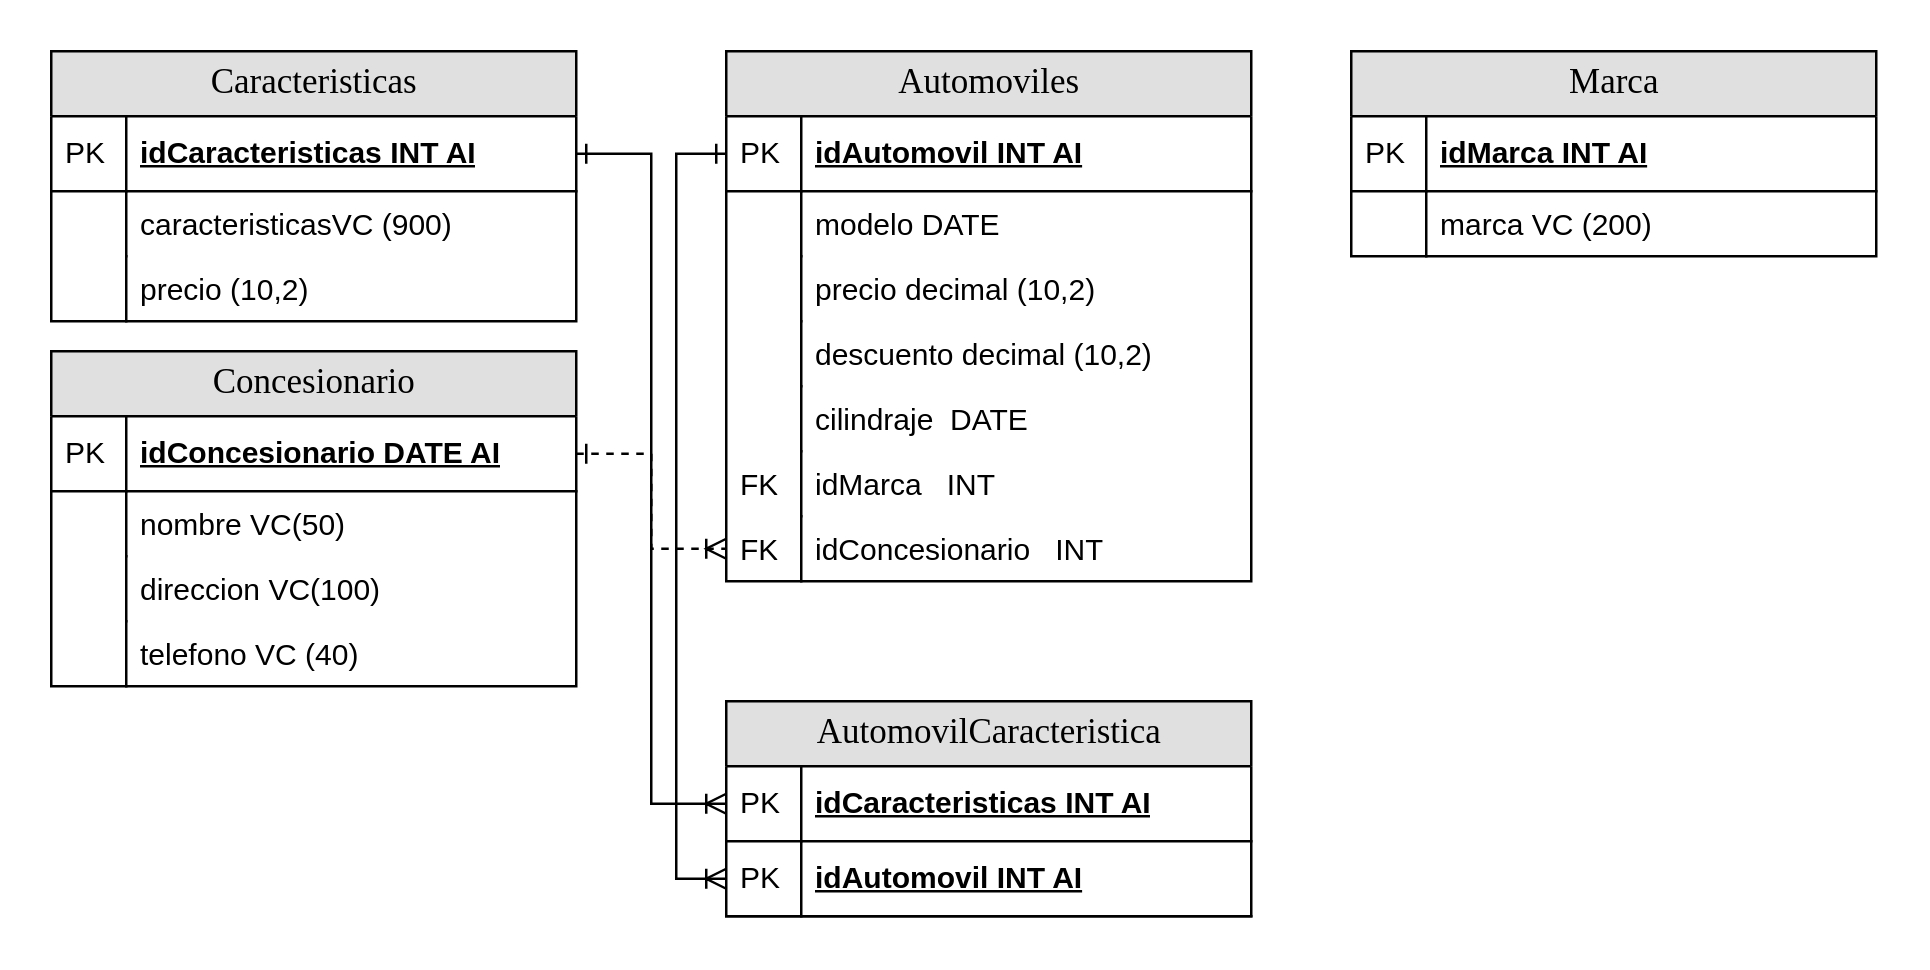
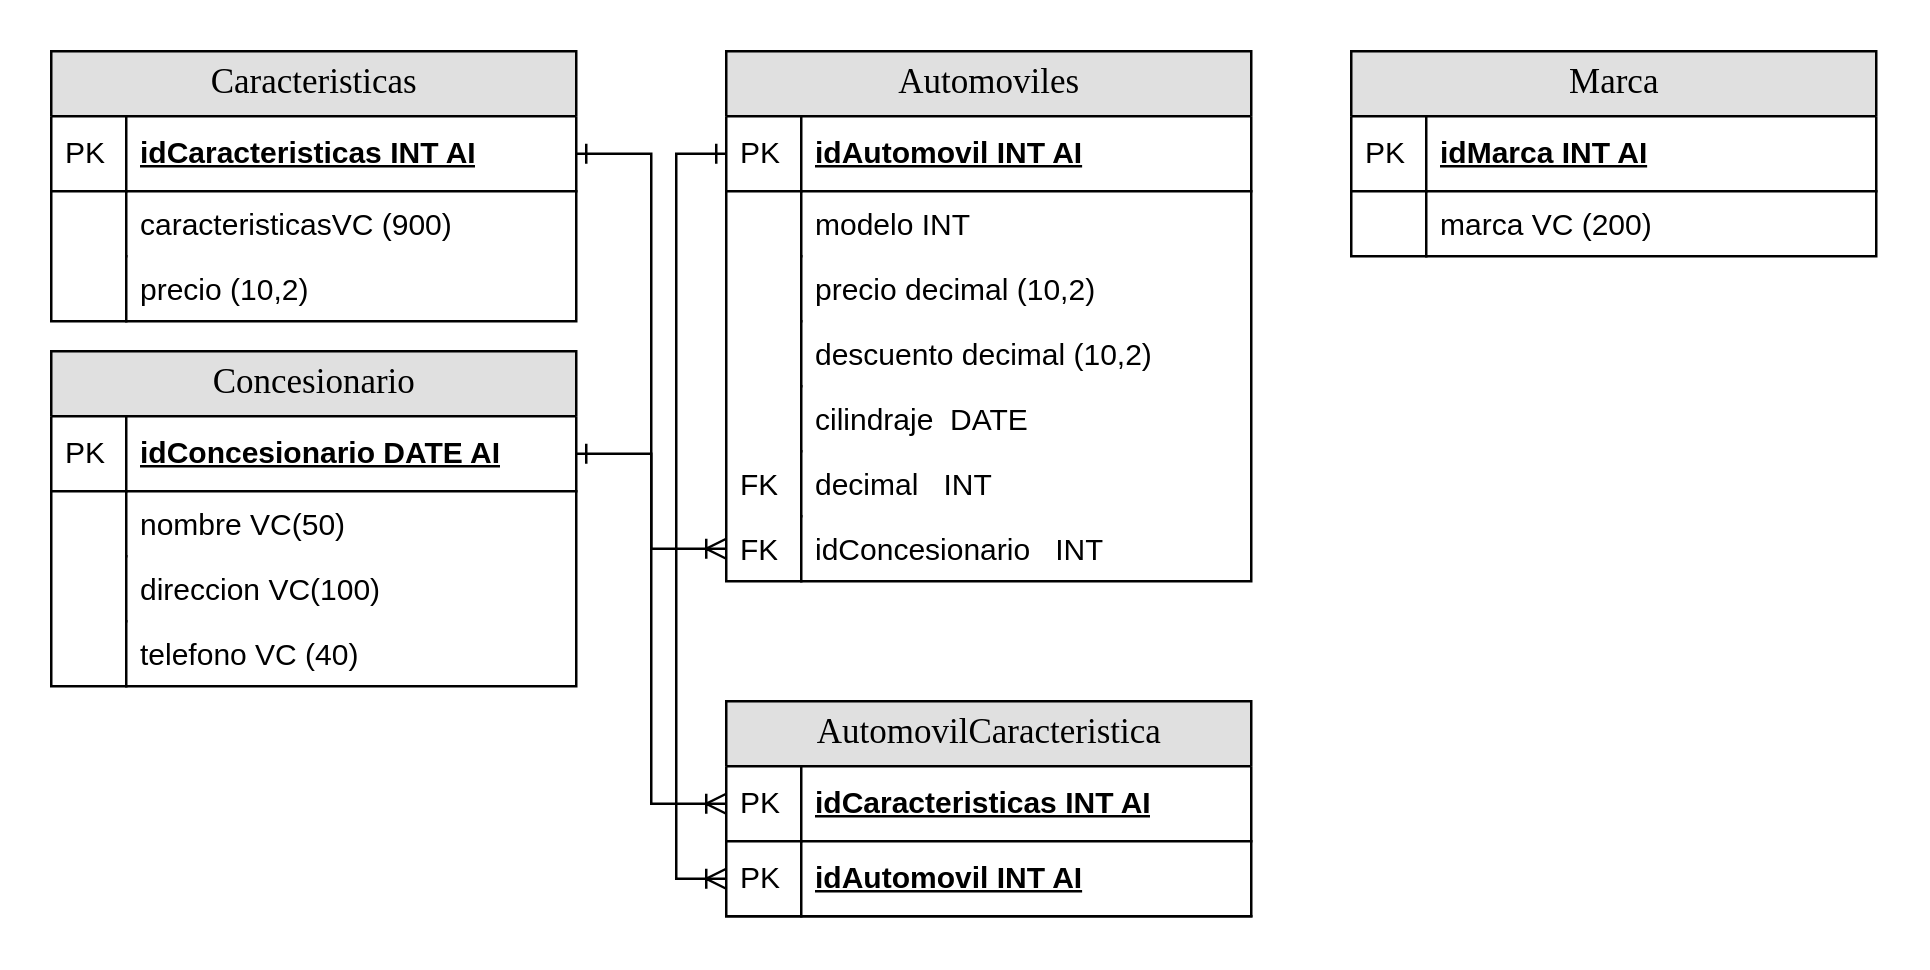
  <mxCell id="0" />
  <mxCell id="1" parent="0" />
  <mxCell id="2" value="Automoviles" style="swimlane;html=1;fontStyle=0;childLayout=stackLayout;horizontal=1;startSize=26;fillColor=#e0e0e0;horizontalStack=0;resizeParent=1;resizeLast=0;collapsible=1;marginBottom=0;swimlaneFillColor=#ffffff;align=center;rounded=0;shadow=0;comic=0;labelBackgroundColor=none;strokeWidth=1;fontFamily=Verdana;fontSize=14" parent="1" vertex="1"><mxGeometry x="290" y="20" width="210" height="212" as="geometry" /></mxCell>
  <mxCell id="3" value="idAutomovil INT AI" style="shape=partialRectangle;top=0;left=0;right=0;bottom=1;html=1;align=left;verticalAlign=middle;fillColor=none;spacingLeft=34;spacingRight=4;whiteSpace=wrap;overflow=hidden;rotatable=0;points=[[0,0.5],[1,0.5]];portConstraint=eastwest;dropTarget=0;fontStyle=5;" parent="2" vertex="1"><mxGeometry y="26" width="210" height="30" as="geometry" /></mxCell>
  <mxCell id="4" value="PK" style="shape=partialRectangle;top=0;left=0;bottom=0;html=1;fillColor=none;align=left;verticalAlign=middle;spacingLeft=4;spacingRight=4;whiteSpace=wrap;overflow=hidden;rotatable=0;points=[];portConstraint=eastwest;part=1;" parent="3" vertex="1" connectable="0"><mxGeometry width="30" height="30" as="geometry" /></mxCell>
- <mxCell id="5" value="modelo DATE" style="shape=partialRectangle;top=0;left=0;right=0;bottom=0;html=1;align=left;verticalAlign=top;fillColor=none;spacingLeft=34;spacingRight=4;whiteSpace=wrap;overflow=hidden;rotatable=0;points=[[0,0.5],[1,0.5]];portConstraint=eastwest;dropTarget=0;" parent="2" vertex="1"><mxGeometry y="56" width="210" height="26" as="geometry" /></mxCell>
+ <mxCell id="5" value="modelo INT" style="shape=partialRectangle;top=0;left=0;right=0;bottom=0;html=1;align=left;verticalAlign=top;fillColor=none;spacingLeft=34;spacingRight=4;whiteSpace=wrap;overflow=hidden;rotatable=0;points=[[0,0.5],[1,0.5]];portConstraint=eastwest;dropTarget=0;" parent="2" vertex="1"><mxGeometry y="56" width="210" height="26" as="geometry" /></mxCell>
  <mxCell id="6" value="" style="shape=partialRectangle;top=0;left=0;bottom=0;html=1;fillColor=none;align=left;verticalAlign=top;spacingLeft=4;spacingRight=4;whiteSpace=wrap;overflow=hidden;rotatable=0;points=[];portConstraint=eastwest;part=1;" parent="5" vertex="1" connectable="0"><mxGeometry width="30" height="26" as="geometry" /></mxCell>
  <mxCell id="7" value="precio decimal (10,2)" style="shape=partialRectangle;top=0;left=0;right=0;bottom=0;html=1;align=left;verticalAlign=top;fillColor=none;spacingLeft=34;spacingRight=4;whiteSpace=wrap;overflow=hidden;rotatable=0;points=[[0,0.5],[1,0.5]];portConstraint=eastwest;dropTarget=0;" parent="2" vertex="1"><mxGeometry y="82" width="210" height="26" as="geometry" /></mxCell>
  <mxCell id="8" value="" style="shape=partialRectangle;top=0;left=0;bottom=0;html=1;fillColor=none;align=left;verticalAlign=top;spacingLeft=4;spacingRight=4;whiteSpace=wrap;overflow=hidden;rotatable=0;points=[];portConstraint=eastwest;part=1;" parent="7" vertex="1" connectable="0"><mxGeometry width="30" height="26" as="geometry" /></mxCell>
  <mxCell id="9" value="descuento decimal (10,2)" style="shape=partialRectangle;top=0;left=0;right=0;bottom=0;html=1;align=left;verticalAlign=top;fillColor=none;spacingLeft=34;spacingRight=4;whiteSpace=wrap;overflow=hidden;rotatable=0;points=[[0,0.5],[1,0.5]];portConstraint=eastwest;dropTarget=0;" parent="2" vertex="1"><mxGeometry y="108" width="210" height="26" as="geometry" /></mxCell>
  <mxCell id="10" value="" style="shape=partialRectangle;top=0;left=0;bottom=0;html=1;fillColor=none;align=left;verticalAlign=top;spacingLeft=4;spacingRight=4;whiteSpace=wrap;overflow=hidden;rotatable=0;points=[];portConstraint=eastwest;part=1;" parent="9" vertex="1" connectable="0"><mxGeometry width="30" height="26" as="geometry" /></mxCell>
  <mxCell id="11" value="cilindraje&amp;nbsp; DATE" style="shape=partialRectangle;top=0;left=0;right=0;bottom=0;html=1;align=left;verticalAlign=top;fillColor=none;spacingLeft=34;spacingRight=4;whiteSpace=wrap;overflow=hidden;rotatable=0;points=[[0,0.5],[1,0.5]];portConstraint=eastwest;dropTarget=0;" vertex="1" parent="2"><mxGeometry y="134" width="210" height="26" as="geometry" /></mxCell>
  <mxCell id="12" value="" style="shape=partialRectangle;top=0;left=0;bottom=0;html=1;fillColor=none;align=left;verticalAlign=top;spacingLeft=4;spacingRight=4;whiteSpace=wrap;overflow=hidden;rotatable=0;points=[];portConstraint=eastwest;part=1;" vertex="1" connectable="0" parent="11"><mxGeometry width="30" height="26" as="geometry" /></mxCell>
- <mxCell id="13" value="idMarca&amp;nbsp;&amp;nbsp; INT" style="shape=partialRectangle;top=0;left=0;right=0;bottom=0;html=1;align=left;verticalAlign=top;fillColor=none;spacingLeft=34;spacingRight=4;whiteSpace=wrap;overflow=hidden;rotatable=0;points=[[0,0.5],[1,0.5]];portConstraint=eastwest;dropTarget=0;" vertex="1" parent="2"><mxGeometry y="160" width="210" height="26" as="geometry" /></mxCell>
+ <mxCell id="13" value="decimal&amp;nbsp;&amp;nbsp; INT" style="shape=partialRectangle;top=0;left=0;right=0;bottom=0;html=1;align=left;verticalAlign=top;fillColor=none;spacingLeft=34;spacingRight=4;whiteSpace=wrap;overflow=hidden;rotatable=0;points=[[0,0.5],[1,0.5]];portConstraint=eastwest;dropTarget=0;" vertex="1" parent="2"><mxGeometry y="160" width="210" height="26" as="geometry" /></mxCell>
  <mxCell id="14" value="FK" style="shape=partialRectangle;top=0;left=0;bottom=0;html=1;fillColor=none;align=left;verticalAlign=top;spacingLeft=4;spacingRight=4;whiteSpace=wrap;overflow=hidden;rotatable=0;points=[];portConstraint=eastwest;part=1;" vertex="1" connectable="0" parent="13"><mxGeometry width="30" height="26" as="geometry" /></mxCell>
  <mxCell id="15" value="idConcesionario &amp;nbsp; INT" style="shape=partialRectangle;top=0;left=0;right=0;bottom=0;html=1;align=left;verticalAlign=top;fillColor=none;spacingLeft=34;spacingRight=4;whiteSpace=wrap;overflow=hidden;rotatable=0;points=[[0,0.5],[1,0.5]];portConstraint=eastwest;dropTarget=0;" vertex="1" parent="2"><mxGeometry y="186" width="210" height="26" as="geometry" /></mxCell>
  <mxCell id="16" value="FK" style="shape=partialRectangle;top=0;left=0;bottom=0;html=1;fillColor=none;align=left;verticalAlign=top;spacingLeft=4;spacingRight=4;whiteSpace=wrap;overflow=hidden;rotatable=0;points=[];portConstraint=eastwest;part=1;" vertex="1" connectable="0" parent="15"><mxGeometry width="30" height="26" as="geometry" /></mxCell>
  <mxCell id="17" value="Marca" style="swimlane;html=1;fontStyle=0;childLayout=stackLayout;horizontal=1;startSize=26;fillColor=#e0e0e0;horizontalStack=0;resizeParent=1;resizeLast=0;collapsible=1;marginBottom=0;swimlaneFillColor=#ffffff;align=center;rounded=0;shadow=0;comic=0;labelBackgroundColor=none;strokeWidth=1;fontFamily=Verdana;fontSize=14" vertex="1" parent="1"><mxGeometry x="540" y="20" width="210" height="82" as="geometry" /></mxCell>
  <mxCell id="18" value="idMarca INT AI" style="shape=partialRectangle;top=0;left=0;right=0;bottom=1;html=1;align=left;verticalAlign=middle;fillColor=none;spacingLeft=34;spacingRight=4;whiteSpace=wrap;overflow=hidden;rotatable=0;points=[[0,0.5],[1,0.5]];portConstraint=eastwest;dropTarget=0;fontStyle=5;" vertex="1" parent="17"><mxGeometry y="26" width="210" height="30" as="geometry" /></mxCell>
  <mxCell id="19" value="PK" style="shape=partialRectangle;top=0;left=0;bottom=0;html=1;fillColor=none;align=left;verticalAlign=middle;spacingLeft=4;spacingRight=4;whiteSpace=wrap;overflow=hidden;rotatable=0;points=[];portConstraint=eastwest;part=1;" vertex="1" connectable="0" parent="18"><mxGeometry width="30" height="30" as="geometry" /></mxCell>
  <mxCell id="20" value="marca VC (200)" style="shape=partialRectangle;top=0;left=0;right=0;bottom=0;html=1;align=left;verticalAlign=top;fillColor=none;spacingLeft=34;spacingRight=4;whiteSpace=wrap;overflow=hidden;rotatable=0;points=[[0,0.5],[1,0.5]];portConstraint=eastwest;dropTarget=0;" vertex="1" parent="17"><mxGeometry y="56" width="210" height="26" as="geometry" /></mxCell>
  <mxCell id="21" value="" style="shape=partialRectangle;top=0;left=0;bottom=0;html=1;fillColor=none;align=left;verticalAlign=top;spacingLeft=4;spacingRight=4;whiteSpace=wrap;overflow=hidden;rotatable=0;points=[];portConstraint=eastwest;part=1;" vertex="1" connectable="0" parent="20"><mxGeometry width="30" height="26" as="geometry" /></mxCell>
  <mxCell id="22" value="Caracteristicas" style="swimlane;html=1;fontStyle=0;childLayout=stackLayout;horizontal=1;startSize=26;fillColor=#e0e0e0;horizontalStack=0;resizeParent=1;resizeLast=0;collapsible=1;marginBottom=0;swimlaneFillColor=#ffffff;align=center;rounded=0;shadow=0;comic=0;labelBackgroundColor=none;strokeWidth=1;fontFamily=Verdana;fontSize=14" vertex="1" parent="1"><mxGeometry x="20" y="20" width="210" height="108" as="geometry" /></mxCell>
  <mxCell id="23" value="idCaracteristicas INT AI" style="shape=partialRectangle;top=0;left=0;right=0;bottom=1;html=1;align=left;verticalAlign=middle;fillColor=none;spacingLeft=34;spacingRight=4;whiteSpace=wrap;overflow=hidden;rotatable=0;points=[[0,0.5],[1,0.5]];portConstraint=eastwest;dropTarget=0;fontStyle=5;" vertex="1" parent="22"><mxGeometry y="26" width="210" height="30" as="geometry" /></mxCell>
  <mxCell id="24" value="PK" style="shape=partialRectangle;top=0;left=0;bottom=0;html=1;fillColor=none;align=left;verticalAlign=middle;spacingLeft=4;spacingRight=4;whiteSpace=wrap;overflow=hidden;rotatable=0;points=[];portConstraint=eastwest;part=1;" vertex="1" connectable="0" parent="23"><mxGeometry width="30" height="30" as="geometry" /></mxCell>
  <mxCell id="25" value="caracteristicasVC (900)" style="shape=partialRectangle;top=0;left=0;right=0;bottom=0;html=1;align=left;verticalAlign=top;fillColor=none;spacingLeft=34;spacingRight=4;whiteSpace=wrap;overflow=hidden;rotatable=0;points=[[0,0.5],[1,0.5]];portConstraint=eastwest;dropTarget=0;" vertex="1" parent="22"><mxGeometry y="56" width="210" height="26" as="geometry" /></mxCell>
  <mxCell id="26" value="" style="shape=partialRectangle;top=0;left=0;bottom=0;html=1;fillColor=none;align=left;verticalAlign=top;spacingLeft=4;spacingRight=4;whiteSpace=wrap;overflow=hidden;rotatable=0;points=[];portConstraint=eastwest;part=1;" vertex="1" connectable="0" parent="25"><mxGeometry width="30" height="26" as="geometry" /></mxCell>
  <mxCell id="27" value="precio (10,2)" style="shape=partialRectangle;top=0;left=0;right=0;bottom=0;html=1;align=left;verticalAlign=top;fillColor=none;spacingLeft=34;spacingRight=4;whiteSpace=wrap;overflow=hidden;rotatable=0;points=[[0,0.5],[1,0.5]];portConstraint=eastwest;dropTarget=0;" vertex="1" parent="22"><mxGeometry y="82" width="210" height="26" as="geometry" /></mxCell>
  <mxCell id="28" value="" style="shape=partialRectangle;top=0;left=0;bottom=0;html=1;fillColor=none;align=left;verticalAlign=top;spacingLeft=4;spacingRight=4;whiteSpace=wrap;overflow=hidden;rotatable=0;points=[];portConstraint=eastwest;part=1;" vertex="1" connectable="0" parent="27"><mxGeometry width="30" height="26" as="geometry" /></mxCell>
  <mxCell id="29" value="AutomovilCaracteristica" style="swimlane;html=1;fontStyle=0;childLayout=stackLayout;horizontal=1;startSize=26;fillColor=#e0e0e0;horizontalStack=0;resizeParent=1;resizeLast=0;collapsible=1;marginBottom=0;swimlaneFillColor=#ffffff;align=center;rounded=0;shadow=0;comic=0;labelBackgroundColor=none;strokeWidth=1;fontFamily=Verdana;fontSize=14" vertex="1" parent="1"><mxGeometry x="290" y="280" width="210" height="86" as="geometry" /></mxCell>
  <mxCell id="30" value="idCaracteristicas INT AI" style="shape=partialRectangle;top=0;left=0;right=0;bottom=1;html=1;align=left;verticalAlign=middle;fillColor=none;spacingLeft=34;spacingRight=4;whiteSpace=wrap;overflow=hidden;rotatable=0;points=[[0,0.5],[1,0.5]];portConstraint=eastwest;dropTarget=0;fontStyle=5;" vertex="1" parent="29"><mxGeometry y="26" width="210" height="30" as="geometry" /></mxCell>
  <mxCell id="31" value="PK" style="shape=partialRectangle;top=0;left=0;bottom=0;html=1;fillColor=none;align=left;verticalAlign=middle;spacingLeft=4;spacingRight=4;whiteSpace=wrap;overflow=hidden;rotatable=0;points=[];portConstraint=eastwest;part=1;" vertex="1" connectable="0" parent="30"><mxGeometry width="30" height="30" as="geometry" /></mxCell>
  <mxCell id="32" value="idAutomovil INT AI" style="shape=partialRectangle;top=0;left=0;right=0;bottom=1;html=1;align=left;verticalAlign=middle;fillColor=none;spacingLeft=34;spacingRight=4;whiteSpace=wrap;overflow=hidden;rotatable=0;points=[[0,0.5],[1,0.5]];portConstraint=eastwest;dropTarget=0;fontStyle=5;" vertex="1" parent="29"><mxGeometry y="56" width="210" height="30" as="geometry" /></mxCell>
  <mxCell id="33" value="PK" style="shape=partialRectangle;top=0;left=0;bottom=0;html=1;fillColor=none;align=left;verticalAlign=middle;spacingLeft=4;spacingRight=4;whiteSpace=wrap;overflow=hidden;rotatable=0;points=[];portConstraint=eastwest;part=1;" vertex="1" connectable="0" parent="32"><mxGeometry width="30" height="30" as="geometry" /></mxCell>
  <mxCell id="34" style="edgeStyle=orthogonalEdgeStyle;rounded=0;orthogonalLoop=1;jettySize=auto;html=1;entryX=0;entryY=0.5;entryDx=0;entryDy=0;startArrow=ERone;startFill=0;endArrow=ERoneToMany;endFill=0;" edge="1" parent="1" source="23" target="30"><mxGeometry relative="1" as="geometry" /></mxCell>
  <mxCell id="35" style="edgeStyle=orthogonalEdgeStyle;rounded=0;orthogonalLoop=1;jettySize=auto;html=1;entryX=0;entryY=0.5;entryDx=0;entryDy=0;endArrow=ERoneToMany;endFill=0;startArrow=ERone;startFill=0;" edge="1" parent="1" source="3" target="32"><mxGeometry relative="1" as="geometry"><mxPoint x="270" y="270" as="targetPoint" /></mxGeometry></mxCell>
  <mxCell id="36" value="Concesionario" style="swimlane;html=1;fontStyle=0;childLayout=stackLayout;horizontal=1;startSize=26;fillColor=#e0e0e0;horizontalStack=0;resizeParent=1;resizeLast=0;collapsible=1;marginBottom=0;swimlaneFillColor=#ffffff;align=center;rounded=0;shadow=0;comic=0;labelBackgroundColor=none;strokeWidth=1;fontFamily=Verdana;fontSize=14" vertex="1" parent="1"><mxGeometry x="20" y="140" width="210" height="134" as="geometry" /></mxCell>
  <mxCell id="37" value="idConcesionario DATE AI" style="shape=partialRectangle;top=0;left=0;right=0;bottom=1;html=1;align=left;verticalAlign=middle;fillColor=none;spacingLeft=34;spacingRight=4;whiteSpace=wrap;overflow=hidden;rotatable=0;points=[[0,0.5],[1,0.5]];portConstraint=eastwest;dropTarget=0;fontStyle=5;" vertex="1" parent="36"><mxGeometry y="26" width="210" height="30" as="geometry" /></mxCell>
  <mxCell id="38" value="PK" style="shape=partialRectangle;top=0;left=0;bottom=0;html=1;fillColor=none;align=left;verticalAlign=middle;spacingLeft=4;spacingRight=4;whiteSpace=wrap;overflow=hidden;rotatable=0;points=[];portConstraint=eastwest;part=1;" vertex="1" connectable="0" parent="37"><mxGeometry width="30" height="30" as="geometry" /></mxCell>
  <mxCell id="39" value="nombre VC(50)" style="shape=partialRectangle;top=0;left=0;right=0;bottom=0;html=1;align=left;verticalAlign=top;fillColor=none;spacingLeft=34;spacingRight=4;whiteSpace=wrap;overflow=hidden;rotatable=0;points=[[0,0.5],[1,0.5]];portConstraint=eastwest;dropTarget=0;" vertex="1" parent="36"><mxGeometry y="56" width="210" height="26" as="geometry" /></mxCell>
  <mxCell id="40" value="" style="shape=partialRectangle;top=0;left=0;bottom=0;html=1;fillColor=none;align=left;verticalAlign=top;spacingLeft=4;spacingRight=4;whiteSpace=wrap;overflow=hidden;rotatable=0;points=[];portConstraint=eastwest;part=1;" vertex="1" connectable="0" parent="39"><mxGeometry width="30" height="26" as="geometry" /></mxCell>
  <mxCell id="41" value="direccion VC(100)" style="shape=partialRectangle;top=0;left=0;right=0;bottom=0;html=1;align=left;verticalAlign=top;fillColor=none;spacingLeft=34;spacingRight=4;whiteSpace=wrap;overflow=hidden;rotatable=0;points=[[0,0.5],[1,0.5]];portConstraint=eastwest;dropTarget=0;" vertex="1" parent="36"><mxGeometry y="82" width="210" height="26" as="geometry" /></mxCell>
  <mxCell id="42" value="" style="shape=partialRectangle;top=0;left=0;bottom=0;html=1;fillColor=none;align=left;verticalAlign=top;spacingLeft=4;spacingRight=4;whiteSpace=wrap;overflow=hidden;rotatable=0;points=[];portConstraint=eastwest;part=1;" vertex="1" connectable="0" parent="41"><mxGeometry width="30" height="26" as="geometry" /></mxCell>
  <mxCell id="43" value="telefono VC (40)" style="shape=partialRectangle;top=0;left=0;right=0;bottom=0;html=1;align=left;verticalAlign=top;fillColor=none;spacingLeft=34;spacingRight=4;whiteSpace=wrap;overflow=hidden;rotatable=0;points=[[0,0.5],[1,0.5]];portConstraint=eastwest;dropTarget=0;" vertex="1" parent="36"><mxGeometry y="108" width="210" height="26" as="geometry" /></mxCell>
  <mxCell id="44" value="" style="shape=partialRectangle;top=0;left=0;bottom=0;html=1;fillColor=none;align=left;verticalAlign=top;spacingLeft=4;spacingRight=4;whiteSpace=wrap;overflow=hidden;rotatable=0;points=[];portConstraint=eastwest;part=1;" vertex="1" connectable="0" parent="43"><mxGeometry width="30" height="26" as="geometry" /></mxCell>
- <mxCell id="45" style="edgeStyle=orthogonalEdgeStyle;rounded=0;orthogonalLoop=1;jettySize=auto;html=1;entryX=0;entryY=0.5;entryDx=0;entryDy=0;startArrow=ERone;startFill=0;endArrow=ERoneToMany;endFill=0;dashed=1;" edge="1" parent="1" source="37" target="15"><mxGeometry relative="1" as="geometry" /></mxCell>
+ <mxCell id="45" style="edgeStyle=orthogonalEdgeStyle;rounded=0;orthogonalLoop=1;jettySize=auto;html=1;entryX=0;entryY=0.5;entryDx=0;entryDy=0;startArrow=ERone;startFill=0;endArrow=ERoneToMany;endFill=0;" edge="1" parent="1" source="37" target="15"><mxGeometry relative="1" as="geometry" /></mxCell>
